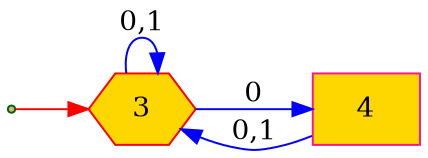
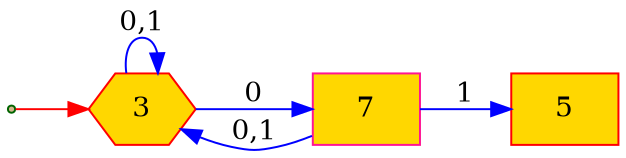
  digraph {
    rankdir=LR
    node [color=red fillcolor=gold shape=box style=filled]
    edge [color=blue]
    inic [color=darkgreen fillcolor=tan shape=point]
    3 [shape=hexagon]
-   4 [color=deeppink]
+   4 [color=deeppink label=7]
+   5
    inic -> 3 [color=red]
    3 -> 3 [label="0,1"]
    3 -> 4 [label=0]
    4 -> 3 [label="0,1"]
+   4 -> 5 [label=1]
  }
